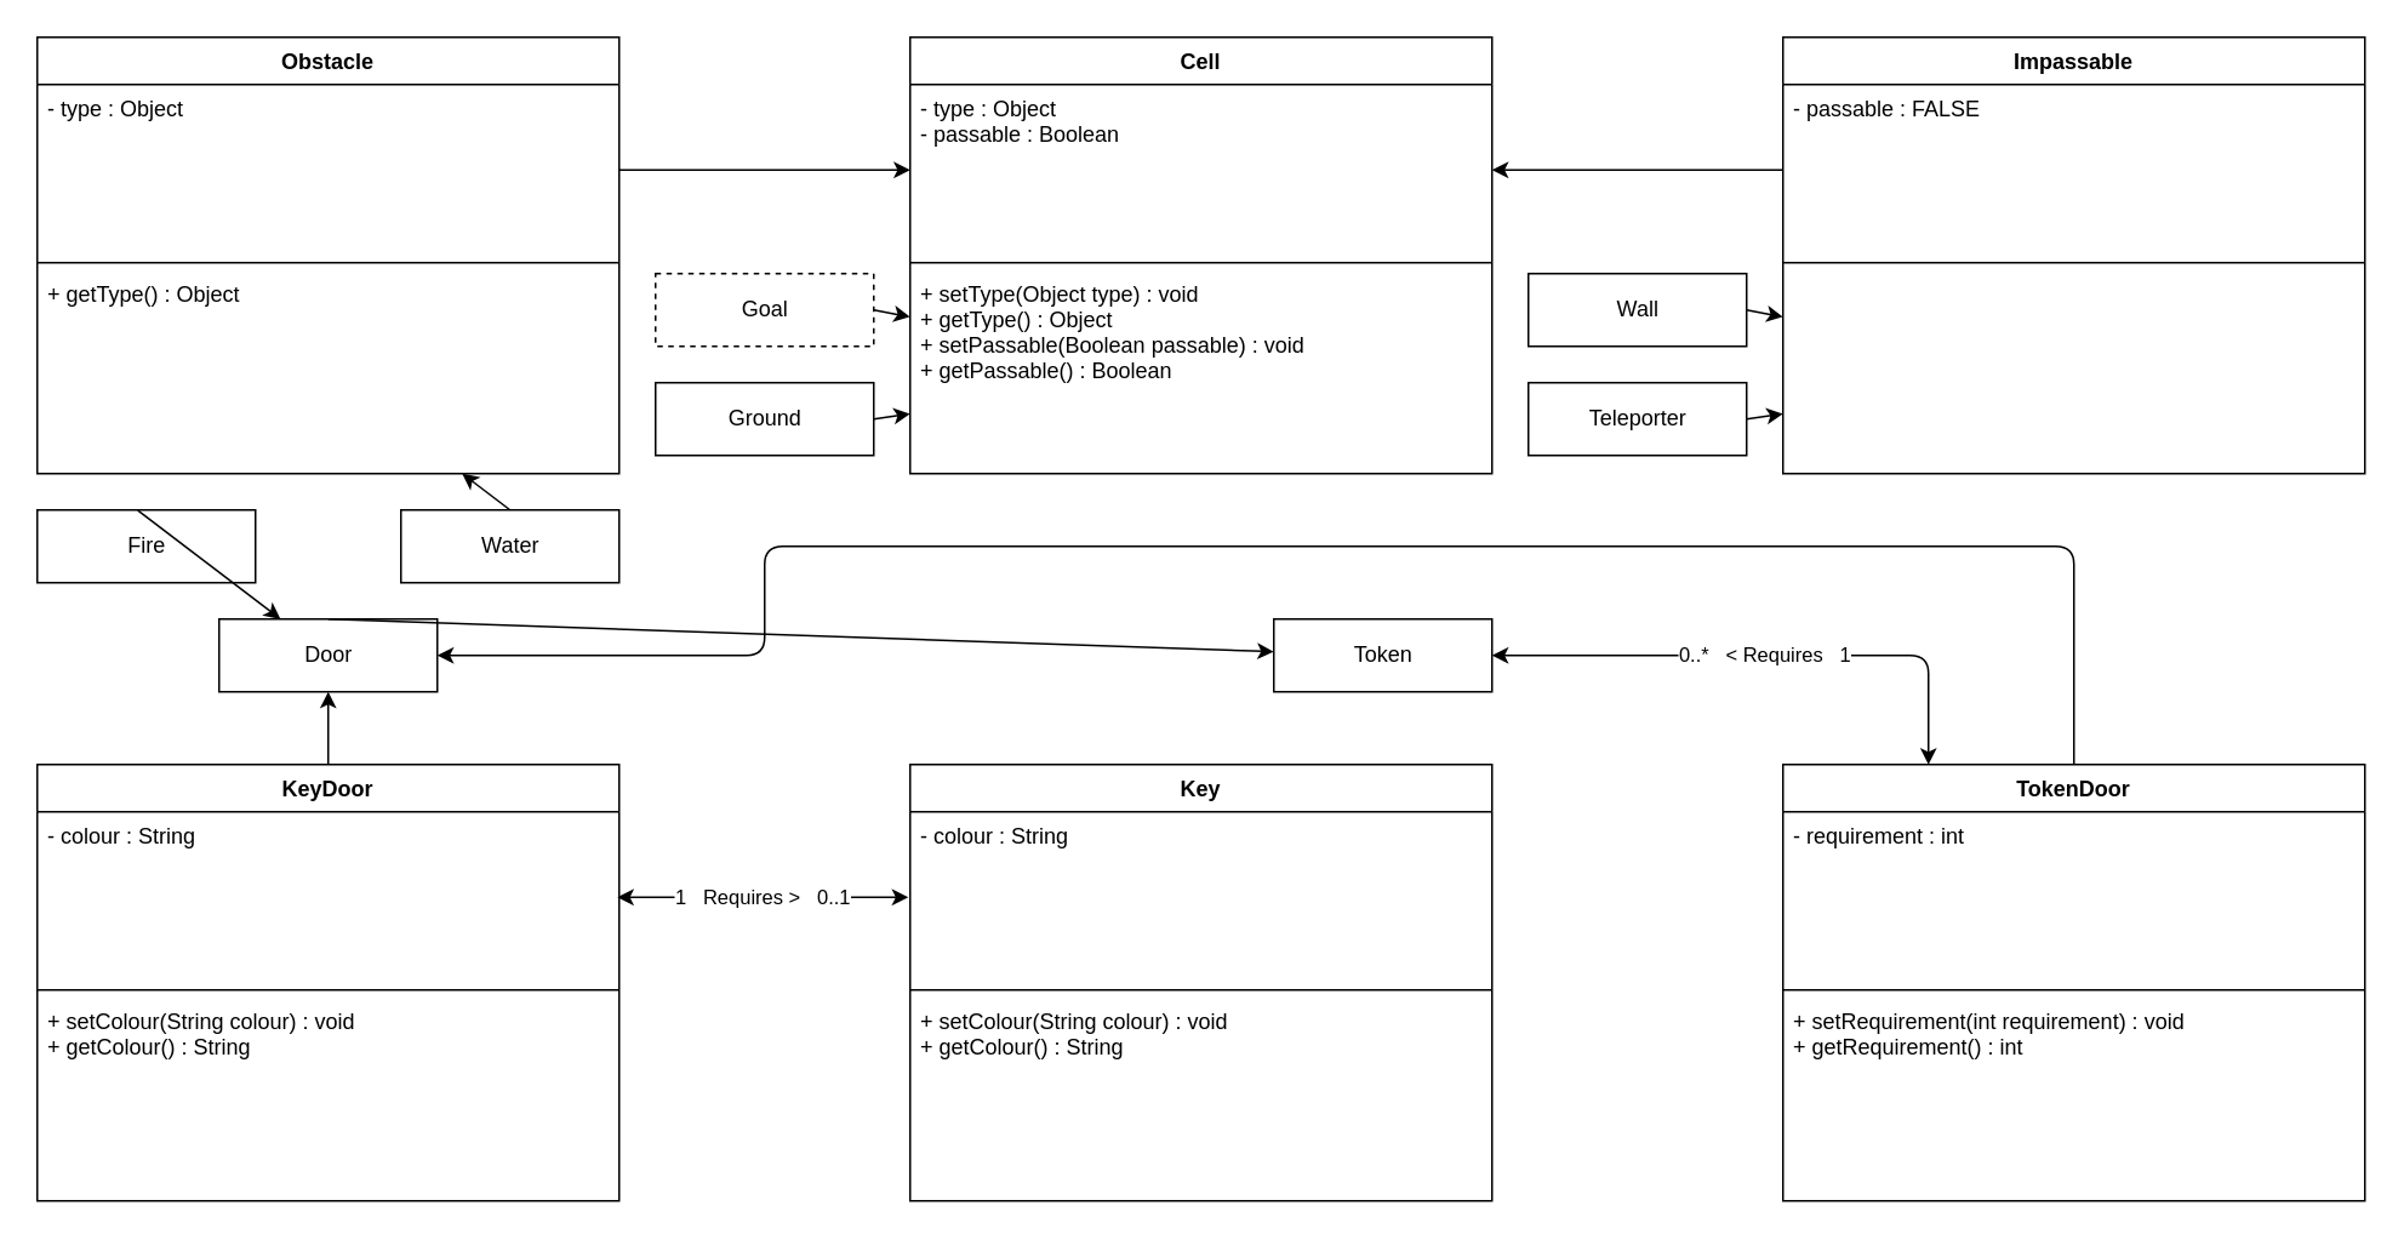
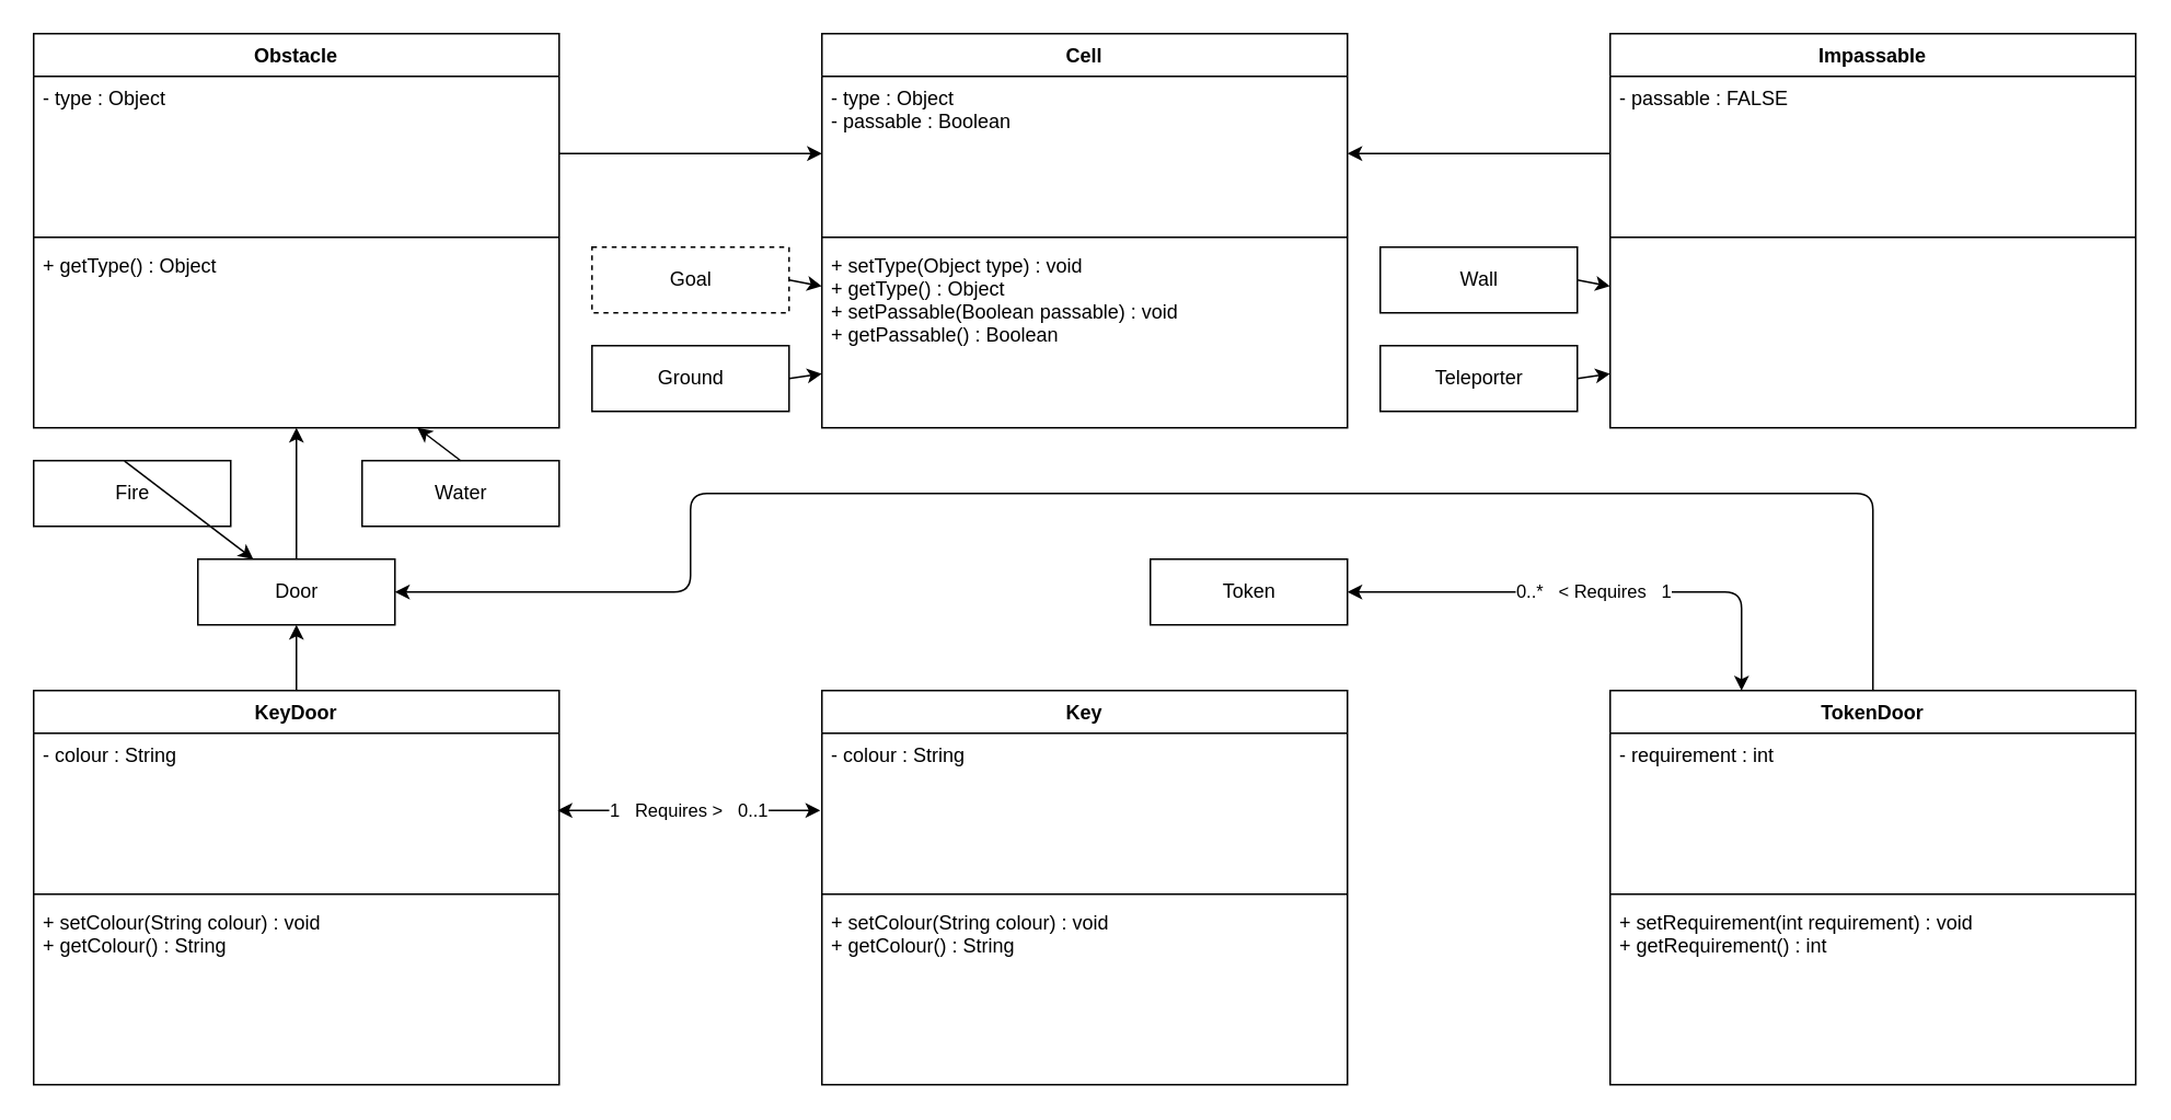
  <mxCell id="0" />
  <mxCell id="1" parent="0" />
  <mxCell id="2" value="Key" style="swimlane;fontStyle=1;align=center;verticalAlign=top;childLayout=stackLayout;horizontal=1;startSize=26;horizontalStack=0;resizeParent=1;resizeParentMax=0;resizeLast=0;collapsible=1;marginBottom=0;" vertex="1" parent="1"><mxGeometry x="500" y="420" width="320" height="240" as="geometry"><mxRectangle x="1070" y="480" width="50" height="26" as="alternateBounds" /></mxGeometry></mxCell>
  <mxCell id="3" value="- colour : String" style="text;strokeColor=none;fillColor=none;align=left;verticalAlign=top;spacingLeft=4;spacingRight=4;overflow=hidden;rotatable=0;points=[[0,0.5],[1,0.5]];portConstraint=eastwest;" vertex="1" parent="2"><mxGeometry y="26" width="320" height="94" as="geometry" /></mxCell>
  <mxCell id="4" value="" style="line;strokeWidth=1;fillColor=none;align=left;verticalAlign=middle;spacingTop=-1;spacingLeft=3;spacingRight=3;rotatable=0;labelPosition=right;points=[];portConstraint=eastwest;" vertex="1" parent="2"><mxGeometry y="120" width="320" height="8" as="geometry" /></mxCell>
  <mxCell id="5" value="+ setColour(String colour) : void&#10;+ getColour() : String" style="text;strokeColor=none;fillColor=none;align=left;verticalAlign=top;spacingLeft=4;spacingRight=4;overflow=hidden;rotatable=0;points=[[0,0.5],[1,0.5]];portConstraint=eastwest;" vertex="1" parent="2"><mxGeometry y="128" width="320" height="112" as="geometry" /></mxCell>
  <mxCell id="6" value="KeyDoor" style="swimlane;fontStyle=1;align=center;verticalAlign=top;childLayout=stackLayout;horizontal=1;startSize=26;horizontalStack=0;resizeParent=1;resizeParentMax=0;resizeLast=0;collapsible=1;marginBottom=0;" vertex="1" parent="1"><mxGeometry x="20" y="420" width="320" height="240" as="geometry" /></mxCell>
  <mxCell id="7" value="- colour : String" style="text;strokeColor=none;fillColor=none;align=left;verticalAlign=top;spacingLeft=4;spacingRight=4;overflow=hidden;rotatable=0;points=[[0,0.5],[1,0.5]];portConstraint=eastwest;" vertex="1" parent="6"><mxGeometry y="26" width="320" height="94" as="geometry" /></mxCell>
  <mxCell id="8" value="" style="line;strokeWidth=1;fillColor=none;align=left;verticalAlign=middle;spacingTop=-1;spacingLeft=3;spacingRight=3;rotatable=0;labelPosition=right;points=[];portConstraint=eastwest;" vertex="1" parent="6"><mxGeometry y="120" width="320" height="8" as="geometry" /></mxCell>
  <mxCell id="9" value="+ setColour(String colour) : void&#10;+ getColour() : String" style="text;strokeColor=none;fillColor=none;align=left;verticalAlign=top;spacingLeft=4;spacingRight=4;overflow=hidden;rotatable=0;points=[[0,0.5],[1,0.5]];portConstraint=eastwest;" vertex="1" parent="6"><mxGeometry y="128" width="320" height="112" as="geometry" /></mxCell>
  <mxCell id="10" value="Obstacle" style="swimlane;fontStyle=1;align=center;verticalAlign=top;childLayout=stackLayout;horizontal=1;startSize=26;horizontalStack=0;resizeParent=1;resizeParentMax=0;resizeLast=0;collapsible=1;marginBottom=0;" vertex="1" parent="1"><mxGeometry x="20" y="20" width="320" height="240" as="geometry" /></mxCell>
  <mxCell id="11" value="- type : Object" style="text;strokeColor=none;fillColor=none;align=left;verticalAlign=top;spacingLeft=4;spacingRight=4;overflow=hidden;rotatable=0;points=[[0,0.5],[1,0.5]];portConstraint=eastwest;" vertex="1" parent="10"><mxGeometry y="26" width="320" height="94" as="geometry" /></mxCell>
  <mxCell id="12" value="" style="line;strokeWidth=1;fillColor=none;align=left;verticalAlign=middle;spacingTop=-1;spacingLeft=3;spacingRight=3;rotatable=0;labelPosition=right;points=[];portConstraint=eastwest;" vertex="1" parent="10"><mxGeometry y="120" width="320" height="8" as="geometry" /></mxCell>
  <mxCell id="13" value="+ getType() : Object" style="text;strokeColor=none;fillColor=none;align=left;verticalAlign=top;spacingLeft=4;spacingRight=4;overflow=hidden;rotatable=0;points=[[0,0.5],[1,0.5]];portConstraint=eastwest;" vertex="1" parent="10"><mxGeometry y="128" width="320" height="112" as="geometry" /></mxCell>
  <mxCell id="14" value="Water" style="html=1;" vertex="1" parent="1"><mxGeometry x="220" y="280" width="120" height="40" as="geometry" /></mxCell>
  <mxCell id="15" value="Fire" style="html=1;" vertex="1" parent="1"><mxGeometry x="20" y="280" width="120" height="40" as="geometry" /></mxCell>
  <mxCell id="16" value="" style="endArrow=classic;html=1;exitX=0.5;exitY=0;exitDx=0;exitDy=0;" edge="1" parent="1" source="14" target="13"><mxGeometry width="50" height="50" relative="1" as="geometry"><mxPoint x="510" y="230" as="sourcePoint" /><mxPoint x="560" y="180" as="targetPoint" /></mxGeometry></mxCell>
  <mxCell id="17" value="" style="endArrow=classic;html=1;exitX=0.461;exitY=0.006;exitDx=0;exitDy=0;exitPerimeter=0;" edge="1" parent="1" source="15" target="40"><mxGeometry width="50" height="50" relative="1" as="geometry"><mxPoint x="10" y="750" as="sourcePoint" /><mxPoint x="60" y="700" as="targetPoint" /></mxGeometry></mxCell>
  <mxCell id="18" value="Cell" style="swimlane;fontStyle=1;align=center;verticalAlign=top;childLayout=stackLayout;horizontal=1;startSize=26;horizontalStack=0;resizeParent=1;resizeParentMax=0;resizeLast=0;collapsible=1;marginBottom=0;" vertex="1" parent="1"><mxGeometry x="500" y="20" width="320" height="240" as="geometry" /></mxCell>
  <mxCell id="19" value="- type : Object&#10;- passable : Boolean" style="text;strokeColor=none;fillColor=none;align=left;verticalAlign=top;spacingLeft=4;spacingRight=4;overflow=hidden;rotatable=0;points=[[0,0.5],[1,0.5]];portConstraint=eastwest;" vertex="1" parent="18"><mxGeometry y="26" width="320" height="94" as="geometry" /></mxCell>
  <mxCell id="20" value="" style="line;strokeWidth=1;fillColor=none;align=left;verticalAlign=middle;spacingTop=-1;spacingLeft=3;spacingRight=3;rotatable=0;labelPosition=right;points=[];portConstraint=eastwest;" vertex="1" parent="18"><mxGeometry y="120" width="320" height="8" as="geometry" /></mxCell>
  <mxCell id="21" value="+ setType(Object type) : void&#10;+ getType() : Object&#10;+ setPassable(Boolean passable) : void&#10;+ getPassable() : Boolean" style="text;strokeColor=none;fillColor=none;align=left;verticalAlign=top;spacingLeft=4;spacingRight=4;overflow=hidden;rotatable=0;points=[[0,0.5],[1,0.5]];portConstraint=eastwest;" vertex="1" parent="18"><mxGeometry y="128" width="320" height="112" as="geometry" /></mxCell>
  <mxCell id="22" value="" style="endArrow=classic;html=1;exitX=1;exitY=0.5;exitDx=0;exitDy=0;entryX=0;entryY=0.5;entryDx=0;entryDy=0;" edge="1" parent="1" source="11" target="19"><mxGeometry width="50" height="50" relative="1" as="geometry"><mxPoint x="20" y="650" as="sourcePoint" /><mxPoint x="70" y="600" as="targetPoint" /></mxGeometry></mxCell>
  <mxCell id="23" value="Ground" style="html=1;" vertex="1" parent="1"><mxGeometry x="360" y="210" width="120" height="40" as="geometry" /></mxCell>
  <mxCell id="24" value="Goal" style="html=1;dashed=1;" vertex="1" parent="1"><mxGeometry x="360" y="150" width="120" height="40" as="geometry" /></mxCell>
  <mxCell id="25" value="" style="endArrow=classic;html=1;exitX=1;exitY=0.5;exitDx=0;exitDy=0;" edge="1" parent="1" source="24" target="21"><mxGeometry width="50" height="50" relative="1" as="geometry"><mxPoint x="20" y="650" as="sourcePoint" /><mxPoint x="70" y="600" as="targetPoint" /></mxGeometry></mxCell>
  <mxCell id="26" value="" style="endArrow=classic;html=1;exitX=1;exitY=0.5;exitDx=0;exitDy=0;" edge="1" parent="1" source="23" target="21"><mxGeometry width="50" height="50" relative="1" as="geometry"><mxPoint x="10" y="730" as="sourcePoint" /><mxPoint x="60" y="680" as="targetPoint" /></mxGeometry></mxCell>
  <mxCell id="27" value="Impassable" style="swimlane;fontStyle=1;align=center;verticalAlign=top;childLayout=stackLayout;horizontal=1;startSize=26;horizontalStack=0;resizeParent=1;resizeParentMax=0;resizeLast=0;collapsible=1;marginBottom=0;" vertex="1" parent="1"><mxGeometry x="980" y="20" width="320" height="240" as="geometry" /></mxCell>
  <mxCell id="28" value="- passable : FALSE" style="text;strokeColor=none;fillColor=none;align=left;verticalAlign=top;spacingLeft=4;spacingRight=4;overflow=hidden;rotatable=0;points=[[0,0.5],[1,0.5]];portConstraint=eastwest;" vertex="1" parent="27"><mxGeometry y="26" width="320" height="94" as="geometry" /></mxCell>
  <mxCell id="29" value="" style="line;strokeWidth=1;fillColor=none;align=left;verticalAlign=middle;spacingTop=-1;spacingLeft=3;spacingRight=3;rotatable=0;labelPosition=right;points=[];portConstraint=eastwest;" vertex="1" parent="27"><mxGeometry y="120" width="320" height="8" as="geometry" /></mxCell>
  <mxCell id="30" value=" " style="text;strokeColor=none;fillColor=none;align=left;verticalAlign=top;spacingLeft=4;spacingRight=4;overflow=hidden;rotatable=0;points=[[0,0.5],[1,0.5]];portConstraint=eastwest;" vertex="1" parent="27"><mxGeometry y="128" width="320" height="112" as="geometry" /></mxCell>
  <mxCell id="31" value="" style="endArrow=classic;html=1;exitX=0;exitY=0.5;exitDx=0;exitDy=0;entryX=1;entryY=0.5;entryDx=0;entryDy=0;" edge="1" parent="1" source="28" target="19"><mxGeometry width="50" height="50" relative="1" as="geometry"><mxPoint x="20" y="650" as="sourcePoint" /><mxPoint x="70" y="600" as="targetPoint" /></mxGeometry></mxCell>
  <mxCell id="32" value="Wall" style="html=1;" vertex="1" parent="1"><mxGeometry x="840" y="150" width="120" height="40" as="geometry" /></mxCell>
  <mxCell id="33" value="Teleporter" style="html=1;" vertex="1" parent="1"><mxGeometry x="840" y="210" width="120" height="40" as="geometry" /></mxCell>
  <mxCell id="34" value="" style="endArrow=classic;html=1;exitX=1;exitY=0.5;exitDx=0;exitDy=0;" edge="1" parent="1" source="33" target="30"><mxGeometry width="50" height="50" relative="1" as="geometry"><mxPoint x="20" y="650" as="sourcePoint" /><mxPoint x="70" y="600" as="targetPoint" /></mxGeometry></mxCell>
  <mxCell id="35" value="" style="endArrow=classic;html=1;exitX=1;exitY=0.5;exitDx=0;exitDy=0;" edge="1" parent="1" source="32" target="30"><mxGeometry width="50" height="50" relative="1" as="geometry"><mxPoint x="10" y="730" as="sourcePoint" /><mxPoint x="60" y="680" as="targetPoint" /></mxGeometry></mxCell>
  <mxCell id="36" value="TokenDoor" style="swimlane;fontStyle=1;align=center;verticalAlign=top;childLayout=stackLayout;horizontal=1;startSize=26;horizontalStack=0;resizeParent=1;resizeParentMax=0;resizeLast=0;collapsible=1;marginBottom=0;" vertex="1" parent="1"><mxGeometry x="980" y="420" width="320" height="240" as="geometry" /></mxCell>
  <mxCell id="37" value="- requirement : int" style="text;strokeColor=none;fillColor=none;align=left;verticalAlign=top;spacingLeft=4;spacingRight=4;overflow=hidden;rotatable=0;points=[[0,0.5],[1,0.5]];portConstraint=eastwest;" vertex="1" parent="36"><mxGeometry y="26" width="320" height="94" as="geometry" /></mxCell>
  <mxCell id="38" value="" style="line;strokeWidth=1;fillColor=none;align=left;verticalAlign=middle;spacingTop=-1;spacingLeft=3;spacingRight=3;rotatable=0;labelPosition=right;points=[];portConstraint=eastwest;" vertex="1" parent="36"><mxGeometry y="120" width="320" height="8" as="geometry" /></mxCell>
  <mxCell id="39" value="+ setRequirement(int requirement) : void&#10;+ getRequirement() : int" style="text;strokeColor=none;fillColor=none;align=left;verticalAlign=top;spacingLeft=4;spacingRight=4;overflow=hidden;rotatable=0;points=[[0,0.5],[1,0.5]];portConstraint=eastwest;" vertex="1" parent="36"><mxGeometry y="128" width="320" height="112" as="geometry" /></mxCell>
  <mxCell id="40" value="Door" style="html=1;" vertex="1" parent="1"><mxGeometry x="120" y="340" width="120" height="40" as="geometry" /></mxCell>
  <mxCell id="41" value="" style="endArrow=classic;html=1;exitX=0.5;exitY=0;exitDx=0;exitDy=0;entryX=0.5;entryY=1;entryDx=0;entryDy=0;" edge="1" parent="1" source="6" target="40"><mxGeometry width="50" height="50" relative="1" as="geometry"><mxPoint x="20" y="730" as="sourcePoint" /><mxPoint x="70" y="680" as="targetPoint" /></mxGeometry></mxCell>
- <mxCell id="42" value="" style="endArrow=classic;html=1;exitX=0.5;exitY=0;exitDx=0;exitDy=0;" edge="1" parent="1" source="40" target="43"><mxGeometry width="50" height="50" relative="1" as="geometry"><mxPoint x="20" y="730" as="sourcePoint" /><mxPoint x="70" y="680" as="targetPoint" /></mxGeometry></mxCell>
+ <mxCell id="42" value="" style="endArrow=classic;html=1;exitX=0.5;exitY=0;exitDx=0;exitDy=0;" edge="1" parent="1" source="40" target="13"><mxGeometry width="50" height="50" relative="1" as="geometry"><mxPoint x="20" y="730" as="sourcePoint" /><mxPoint x="70" y="680" as="targetPoint" /></mxGeometry></mxCell>
  <mxCell id="43" value="Token" style="html=1;" vertex="1" parent="1"><mxGeometry x="700" y="340" width="120" height="40" as="geometry" /></mxCell>
  <mxCell id="44" value="" style="endArrow=classic;html=1;exitX=0.5;exitY=0;exitDx=0;exitDy=0;entryX=1;entryY=0.5;entryDx=0;entryDy=0;" edge="1" parent="1" source="36" target="40"><mxGeometry width="50" height="50" relative="1" as="geometry"><mxPoint x="20" y="1010" as="sourcePoint" /><mxPoint x="70" y="960" as="targetPoint" /><Array as="points"><mxPoint x="1140" y="300" /><mxPoint x="420" y="300" /><mxPoint x="420" y="360" /></Array></mxGeometry></mxCell>
  <mxCell id="45" value="1&amp;nbsp; &amp;nbsp;Requires &amp;gt;&amp;nbsp; &amp;nbsp;0..1" style="endArrow=classic;startArrow=classic;html=1;entryX=0;entryY=0.5;entryDx=0;entryDy=0;exitX=1;exitY=0.5;exitDx=0;exitDy=0;" edge="1" parent="1"><mxGeometry width="50" height="50" relative="1" as="geometry"><mxPoint x="339" y="493" as="sourcePoint" /><mxPoint x="499" y="493" as="targetPoint" /></mxGeometry></mxCell>
  <mxCell id="46" value="0..*&amp;nbsp; &amp;nbsp;&amp;lt; Requires&amp;nbsp; &amp;nbsp;1" style="endArrow=classic;startArrow=classic;html=1;exitX=1;exitY=0.5;exitDx=0;exitDy=0;entryX=0.25;entryY=0;entryDx=0;entryDy=0;" edge="1" parent="1" source="43" target="36"><mxGeometry width="50" height="50" relative="1" as="geometry"><mxPoint x="920" y="385" as="sourcePoint" /><mxPoint x="970" y="335" as="targetPoint" /><Array as="points"><mxPoint x="1060" y="360" /></Array></mxGeometry></mxCell>
